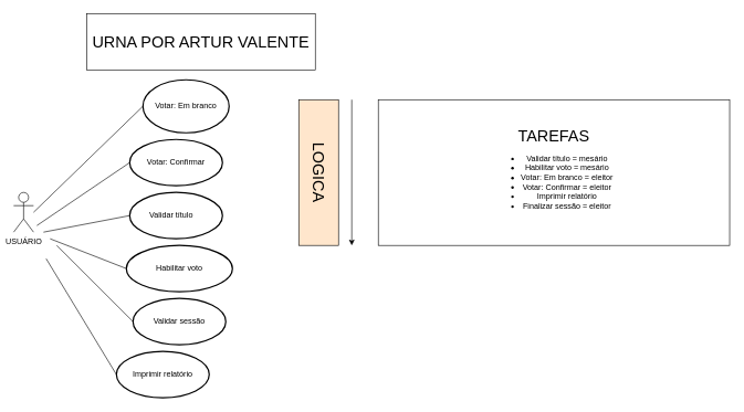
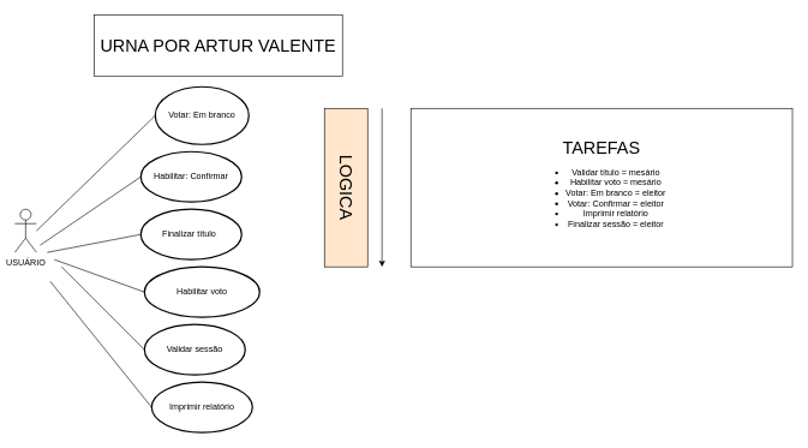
  <mxCell id="0" />
  <mxCell id="1" parent="0" />
  <mxCell id="2" value="&lt;font style=&quot;font-size: 24px;&quot;&gt;URNA POR ARTUR VALENTE&lt;/font&gt;" style="rounded=0;whiteSpace=wrap;html=1;" vertex="1" parent="1"><mxGeometry x="130" y="20" width="345" height="85" as="geometry" /></mxCell>
  <mxCell id="3" value="&lt;div style=&quot;&quot;&gt;&lt;span style=&quot;font-size: 24px;&quot;&gt;TAREFAS&lt;/span&gt;&lt;/div&gt;&lt;div style=&quot;&quot;&gt;&lt;ul&gt;&lt;li&gt;Validar título = mesário&lt;/li&gt;&lt;li&gt;Habilitar voto = mesário&lt;/li&gt;&lt;li&gt;Votar: Em branco = eleitor&lt;/li&gt;&lt;li&gt;Votar: Confirmar = eleitor&lt;/li&gt;&lt;li&gt;Imprimir relatório&lt;/li&gt;&lt;li&gt;Finalizar sessão = eleitor&lt;/li&gt;&lt;/ul&gt;&lt;/div&gt;" style="rounded=0;whiteSpace=wrap;html=1;" vertex="1" parent="1"><mxGeometry x="570" y="150" width="530" height="220" as="geometry" /></mxCell>
  <mxCell id="4" value="&lt;span style=&quot;font-size: 24px;&quot;&gt;LOGICA&lt;/span&gt;" style="rounded=0;whiteSpace=wrap;html=1;rotation=90;fillColor=#ffe6cc;" vertex="1" parent="1"><mxGeometry x="370" y="230" width="220" height="60" as="geometry" /></mxCell>
  <mxCell id="5" value="" style="endArrow=classic;html=1;rounded=0;" edge="1" parent="1"><mxGeometry width="50" height="50" relative="1" as="geometry"><mxPoint x="530" y="150" as="sourcePoint" /><mxPoint x="530" y="370" as="targetPoint" /></mxGeometry></mxCell>
  <mxCell id="6" value="Votar: Em branco" style="strokeWidth=2;html=1;shape=mxgraph.flowchart.start_1;whiteSpace=wrap;" vertex="1" parent="1"><mxGeometry x="215" y="120" width="130" height="80" as="geometry" /></mxCell>
- <mxCell id="7" value="Votar: Confirmar" style="strokeWidth=2;html=1;shape=mxgraph.flowchart.start_1;whiteSpace=wrap;" vertex="1" parent="1"><mxGeometry x="195" y="210" width="140" height="70" as="geometry" /></mxCell>
- <mxCell id="8" value="Validar título&lt;span style=&quot;white-space: pre;&quot;&gt;&#09;&lt;/span&gt;" style="strokeWidth=2;html=1;shape=mxgraph.flowchart.start_1;whiteSpace=wrap;" vertex="1" parent="1"><mxGeometry x="195" y="290" width="140" height="70" as="geometry" /></mxCell>
- <mxCell id="9" value="Habilitar voto" style="strokeWidth=2;html=1;shape=mxgraph.flowchart.start_1;whiteSpace=wrap;" vertex="1" parent="1"><mxGeometry x="190" y="370" width="160" height="70" as="geometry" /></mxCell>
+ <mxCell id="7" value="Habilitar: Confirmar" style="strokeWidth=2;html=1;shape=mxgraph.flowchart.start_1;whiteSpace=wrap;" vertex="1" parent="1"><mxGeometry x="195" y="210" width="140" height="70" as="geometry" /></mxCell>
+ <mxCell id="8" value="Finalizar título&lt;span style=&quot;white-space: pre;&quot;&gt;&#09;&lt;/span&gt;" style="strokeWidth=2;html=1;shape=mxgraph.flowchart.start_1;whiteSpace=wrap;" vertex="1" parent="1"><mxGeometry x="195" y="290" width="140" height="70" as="geometry" /></mxCell>
+ <mxCell id="9" value="Habilitar voto" style="strokeWidth=2;html=1;shape=mxgraph.flowchart.start_1;whiteSpace=wrap;" vertex="1" parent="1"><mxGeometry x="200" y="370" width="160" height="70" as="geometry" /></mxCell>
  <mxCell id="10" value="Validar sessão" style="strokeWidth=2;html=1;shape=mxgraph.flowchart.start_1;whiteSpace=wrap;" vertex="1" parent="1"><mxGeometry x="200" y="450" width="140" height="70" as="geometry" /></mxCell>
  <mxCell id="11" value="USUÁRIO" style="shape=umlActor;verticalLabelPosition=bottom;verticalAlign=top;html=1;" vertex="1" parent="1"><mxGeometry x="20" y="290" width="30" height="60" as="geometry" /></mxCell>
- <mxCell id="12" value="Imprimir relatório" style="strokeWidth=2;html=1;shape=mxgraph.flowchart.start_1;whiteSpace=wrap;" vertex="1" parent="1"><mxGeometry x="175" y="530" width="140" height="70" as="geometry" /></mxCell>
+ <mxCell id="12" value="Imprimir relatório" style="strokeWidth=2;html=1;shape=mxgraph.flowchart.start_1;whiteSpace=wrap;" vertex="1" parent="1"><mxGeometry x="210" y="530" width="140" height="70" as="geometry" /></mxCell>
  <mxCell id="13" value="" style="endArrow=none;html=1;rounded=0;entryX=0;entryY=0.5;entryDx=0;entryDy=0;entryPerimeter=0;" edge="1" parent="1" target="6"><mxGeometry width="50" height="50" relative="1" as="geometry"><mxPoint x="50" y="320" as="sourcePoint" /><mxPoint x="100" y="270" as="targetPoint" /></mxGeometry></mxCell>
  <mxCell id="14" value="" style="endArrow=none;html=1;rounded=0;entryX=0;entryY=0.5;entryDx=0;entryDy=0;entryPerimeter=0;" edge="1" parent="1" target="7"><mxGeometry width="50" height="50" relative="1" as="geometry"><mxPoint x="55" y="340" as="sourcePoint" /><mxPoint x="200" y="180" as="targetPoint" /></mxGeometry></mxCell>
  <mxCell id="15" value="" style="endArrow=none;html=1;rounded=0;entryX=0;entryY=0.5;entryDx=0;entryDy=0;entryPerimeter=0;" edge="1" parent="1" target="8"><mxGeometry width="50" height="50" relative="1" as="geometry"><mxPoint x="65" y="350" as="sourcePoint" /><mxPoint x="205" y="255" as="targetPoint" /></mxGeometry></mxCell>
  <mxCell id="16" value="" style="endArrow=none;html=1;rounded=0;entryX=0;entryY=0.5;entryDx=0;entryDy=0;entryPerimeter=0;" edge="1" parent="1" target="9"><mxGeometry width="50" height="50" relative="1" as="geometry"><mxPoint x="75" y="360" as="sourcePoint" /><mxPoint x="205" y="335" as="targetPoint" /></mxGeometry></mxCell>
  <mxCell id="17" value="" style="endArrow=none;html=1;rounded=0;entryX=0;entryY=0.5;entryDx=0;entryDy=0;entryPerimeter=0;" edge="1" parent="1" target="10"><mxGeometry width="50" height="50" relative="1" as="geometry"><mxPoint x="85" y="370" as="sourcePoint" /><mxPoint x="200" y="415" as="targetPoint" /></mxGeometry></mxCell>
  <mxCell id="18" value="" style="endArrow=none;html=1;rounded=0;entryX=0;entryY=0.5;entryDx=0;entryDy=0;entryPerimeter=0;" edge="1" parent="1" target="12"><mxGeometry width="50" height="50" relative="1" as="geometry"><mxPoint x="69" y="390" as="sourcePoint" /><mxPoint x="184" y="505" as="targetPoint" /></mxGeometry></mxCell>
